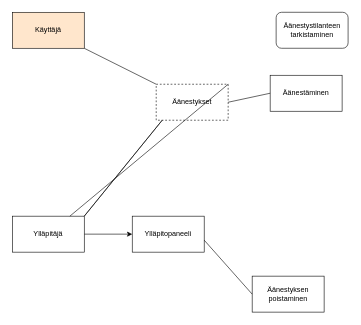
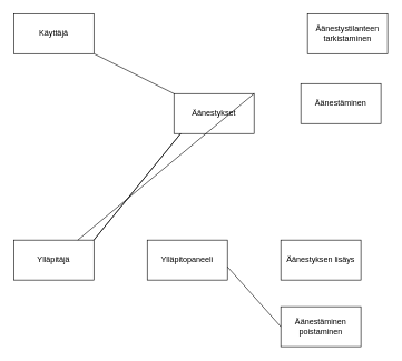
  <mxCell id="0" />
  <mxCell id="1" parent="0" />
- <mxCell id="2" value="Käyttäjä" style="rounded=0;whiteSpace=wrap;html=1;fillColor=#ffe6cc;" vertex="1" parent="1"><mxGeometry x="20" y="20" width="120" height="60" as="geometry" /></mxCell>
- <mxCell id="3" style="edgeStyle=orthogonalEdgeStyle;rounded=0;orthogonalLoop=1;jettySize=auto;html=1;exitX=1;exitY=0.5;exitDx=0;exitDy=0;entryX=0;entryY=0.5;entryDx=0;entryDy=0;" edge="1" parent="1" source="4" target="7"><mxGeometry relative="1" as="geometry" /></mxCell>
+ <mxCell id="2" value="Käyttäjä" style="rounded=0;whiteSpace=wrap;html=1;" vertex="1" parent="1"><mxGeometry x="20" y="20" width="120" height="60" as="geometry" /></mxCell>
  <mxCell id="4" value="Ylläpitäjä" style="rounded=0;whiteSpace=wrap;html=1;" vertex="1" parent="1"><mxGeometry x="20" y="360" width="120" height="60" as="geometry" /></mxCell>
- <mxCell id="5" value="Äänestykset" style="rounded=0;whiteSpace=wrap;html=1;dashed=1;" vertex="1" parent="1"><mxGeometry x="260" y="140" width="120" height="60" as="geometry" /></mxCell>
+ <mxCell id="5" value="Äänestykset" style="rounded=0;whiteSpace=wrap;html=1;" vertex="1" parent="1"><mxGeometry x="260" y="140" width="120" height="60" as="geometry" /></mxCell>
  <mxCell id="6" value="Äänestäminen" style="rounded=0;whiteSpace=wrap;html=1;" vertex="1" parent="1"><mxGeometry x="450" y="125" width="120" height="60" as="geometry" /></mxCell>
  <mxCell id="7" value="Ylläpitopaneeli" style="rounded=0;whiteSpace=wrap;html=1;" vertex="1" parent="1"><mxGeometry x="220" y="360" width="120" height="60" as="geometry" /></mxCell>
- <mxCell id="8" value="Äänestyksen poistaminen" style="rounded=0;whiteSpace=wrap;html=1;" vertex="1" parent="1"><mxGeometry x="420" y="460" width="120" height="60" as="geometry" /></mxCell>
+ <mxCell id="8" value="Äänestäminen poistaminen" style="rounded=0;whiteSpace=wrap;html=1;" vertex="1" parent="1"><mxGeometry x="420" y="460" width="120" height="60" as="geometry" /></mxCell>
+ <mxCell id="9" value="Äänestyksen lisäys" style="rounded=0;whiteSpace=wrap;html=1;" vertex="1" parent="1"><mxGeometry x="420" y="360" width="120" height="60" as="geometry" /></mxCell>
  <mxCell id="10" value="" style="endArrow=none;html=1;rounded=0;entryX=0;entryY=0.5;entryDx=0;entryDy=0;" edge="1" parent="1" target="8"><mxGeometry width="50" height="50" relative="1" as="geometry"><mxPoint x="340" y="400" as="sourcePoint" /><mxPoint x="390" y="350" as="targetPoint" /></mxGeometry></mxCell>
  <mxCell id="11" value="" style="endArrow=none;html=1;rounded=0;exitX=1;exitY=0;exitDx=0;exitDy=0;" edge="1" parent="1" source="4"><mxGeometry width="50" height="50" relative="1" as="geometry"><mxPoint x="340" y="400" as="sourcePoint" /><mxPoint x="140" y="360" as="targetPoint" /><Array as="points"><mxPoint x="270" y="200" /></Array></mxGeometry></mxCell>
  <mxCell id="12" value="" style="endArrow=none;html=1;rounded=0;entryX=0;entryY=0;entryDx=0;entryDy=0;" edge="1" parent="1" target="5"><mxGeometry width="50" height="50" relative="1" as="geometry"><mxPoint x="140" y="80" as="sourcePoint" /><mxPoint x="190" y="30" as="targetPoint" /></mxGeometry></mxCell>
- <mxCell id="13" value="Äänestystilanteen tarkistaminen" style="whiteSpace=wrap;html=1;rounded=1;" vertex="1" parent="1"><mxGeometry x="460" y="20" width="120" height="60" as="geometry" /></mxCell>
+ <mxCell id="13" value="Äänestystilanteen tarkistaminen" style="rounded=0;whiteSpace=wrap;html=1;" vertex="1" parent="1"><mxGeometry x="460" y="20" width="120" height="60" as="geometry" /></mxCell>
  <mxCell id="14" value="" style="endArrow=none;html=1;rounded=0;exitX=1;exitY=0;exitDx=0;exitDy=0;" edge="1" parent="1" source="5" target="4"><mxGeometry width="50" height="50" relative="1" as="geometry"><mxPoint x="390" y="140" as="sourcePoint" /><mxPoint x="440" y="90" as="targetPoint" /></mxGeometry></mxCell>
- <mxCell id="15" value="" style="endArrow=none;html=1;rounded=0;exitX=1;exitY=0.5;exitDx=0;exitDy=0;entryX=0;entryY=0.5;entryDx=0;entryDy=0;" edge="1" parent="1" source="5" target="6"><mxGeometry width="50" height="50" relative="1" as="geometry"><mxPoint x="380" y="200" as="sourcePoint" /><mxPoint x="430" y="150" as="targetPoint" /></mxGeometry></mxCell>
